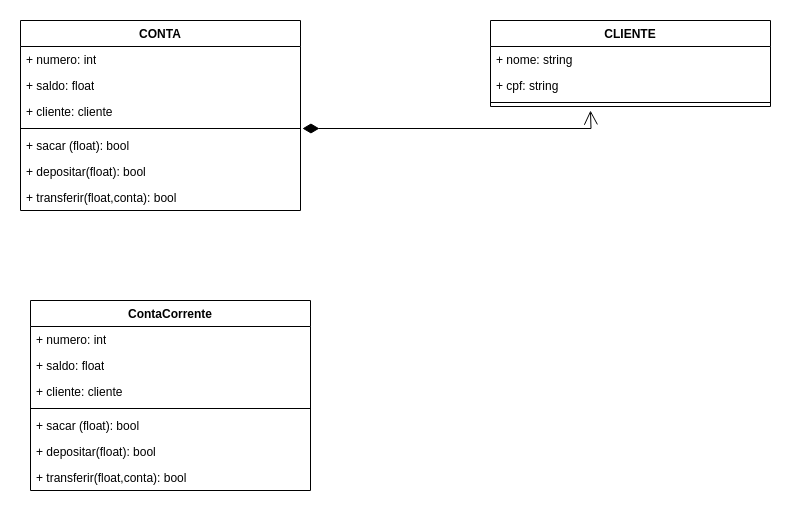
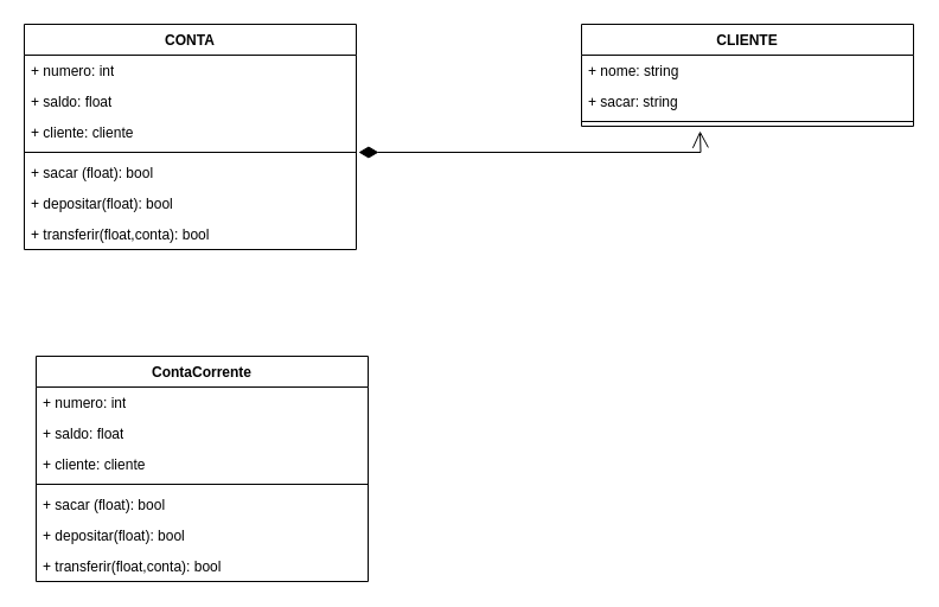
  <mxCell id="0" />
  <mxCell id="1" parent="0" />
  <mxCell id="2" value="CONTA" style="swimlane;fontStyle=1;align=center;verticalAlign=top;childLayout=stackLayout;horizontal=1;startSize=26;horizontalStack=0;resizeParent=1;resizeParentMax=0;resizeLast=0;collapsible=1;marginBottom=0;whiteSpace=wrap;html=1;" vertex="1" parent="1"><mxGeometry x="20" y="20" width="280" height="190" as="geometry" /></mxCell>
  <mxCell id="3" value="+ numero: int" style="text;strokeColor=none;fillColor=none;align=left;verticalAlign=top;spacingLeft=4;spacingRight=4;overflow=hidden;rotatable=0;points=[[0,0.5],[1,0.5]];portConstraint=eastwest;whiteSpace=wrap;html=1;" vertex="1" parent="2"><mxGeometry y="26" width="280" height="26" as="geometry" /></mxCell>
  <mxCell id="4" value="+ saldo: float" style="text;strokeColor=none;fillColor=none;align=left;verticalAlign=top;spacingLeft=4;spacingRight=4;overflow=hidden;rotatable=0;points=[[0,0.5],[1,0.5]];portConstraint=eastwest;whiteSpace=wrap;html=1;" vertex="1" parent="2"><mxGeometry y="52" width="280" height="26" as="geometry" /></mxCell>
  <mxCell id="5" value="+ cliente: cliente" style="text;strokeColor=none;fillColor=none;align=left;verticalAlign=top;spacingLeft=4;spacingRight=4;overflow=hidden;rotatable=0;points=[[0,0.5],[1,0.5]];portConstraint=eastwest;whiteSpace=wrap;html=1;" vertex="1" parent="2"><mxGeometry y="78" width="280" height="26" as="geometry" /></mxCell>
  <mxCell id="6" value="" style="line;strokeWidth=1;fillColor=none;align=left;verticalAlign=middle;spacingTop=-1;spacingLeft=3;spacingRight=3;rotatable=0;labelPosition=right;points=[];portConstraint=eastwest;strokeColor=inherit;" vertex="1" parent="2"><mxGeometry y="104" width="280" height="8" as="geometry" /></mxCell>
  <mxCell id="7" value="+ sacar (float): bool" style="text;strokeColor=none;fillColor=none;align=left;verticalAlign=top;spacingLeft=4;spacingRight=4;overflow=hidden;rotatable=0;points=[[0,0.5],[1,0.5]];portConstraint=eastwest;whiteSpace=wrap;html=1;" vertex="1" parent="2"><mxGeometry y="112" width="280" height="26" as="geometry" /></mxCell>
  <mxCell id="8" value="+ depositar(float): bool" style="text;strokeColor=none;fillColor=none;align=left;verticalAlign=top;spacingLeft=4;spacingRight=4;overflow=hidden;rotatable=0;points=[[0,0.5],[1,0.5]];portConstraint=eastwest;whiteSpace=wrap;html=1;" vertex="1" parent="2"><mxGeometry y="138" width="280" height="26" as="geometry" /></mxCell>
  <mxCell id="9" value="+ transferir(float,conta): bool" style="text;strokeColor=none;fillColor=none;align=left;verticalAlign=top;spacingLeft=4;spacingRight=4;overflow=hidden;rotatable=0;points=[[0,0.5],[1,0.5]];portConstraint=eastwest;whiteSpace=wrap;html=1;" vertex="1" parent="2"><mxGeometry y="164" width="280" height="26" as="geometry" /></mxCell>
  <mxCell id="10" value="CLIENTE" style="swimlane;fontStyle=1;align=center;verticalAlign=top;childLayout=stackLayout;horizontal=1;startSize=26;horizontalStack=0;resizeParent=1;resizeParentMax=0;resizeLast=0;collapsible=1;marginBottom=0;whiteSpace=wrap;html=1;" vertex="1" parent="1"><mxGeometry x="490" y="20" width="280" height="86" as="geometry" /></mxCell>
  <mxCell id="11" value="+ nome: string" style="text;strokeColor=none;fillColor=none;align=left;verticalAlign=top;spacingLeft=4;spacingRight=4;overflow=hidden;rotatable=0;points=[[0,0.5],[1,0.5]];portConstraint=eastwest;whiteSpace=wrap;html=1;" vertex="1" parent="10"><mxGeometry y="26" width="280" height="26" as="geometry" /></mxCell>
- <mxCell id="12" value="+ cpf: string" style="text;strokeColor=none;fillColor=none;align=left;verticalAlign=top;spacingLeft=4;spacingRight=4;overflow=hidden;rotatable=0;points=[[0,0.5],[1,0.5]];portConstraint=eastwest;whiteSpace=wrap;html=1;" vertex="1" parent="10"><mxGeometry y="52" width="280" height="26" as="geometry" /></mxCell>
+ <mxCell id="12" value="+ sacar: string" style="text;strokeColor=none;fillColor=none;align=left;verticalAlign=top;spacingLeft=4;spacingRight=4;overflow=hidden;rotatable=0;points=[[0,0.5],[1,0.5]];portConstraint=eastwest;whiteSpace=wrap;html=1;" vertex="1" parent="10"><mxGeometry y="52" width="280" height="26" as="geometry" /></mxCell>
  <mxCell id="13" value="" style="line;strokeWidth=1;fillColor=none;align=left;verticalAlign=middle;spacingTop=-1;spacingLeft=3;spacingRight=3;rotatable=0;labelPosition=right;points=[];portConstraint=eastwest;strokeColor=inherit;" vertex="1" parent="10"><mxGeometry y="78" width="280" height="8" as="geometry" /></mxCell>
  <mxCell id="14" value="" style="endArrow=open;html=1;endSize=12;startArrow=diamondThin;startSize=14;startFill=1;edgeStyle=orthogonalEdgeStyle;align=left;verticalAlign=bottom;rounded=0;exitX=1.007;exitY=-0.154;exitDx=0;exitDy=0;exitPerimeter=0;" edge="1" parent="1" source="7"><mxGeometry x="-1" y="3" relative="1" as="geometry"><mxPoint x="320" y="130" as="sourcePoint" /><mxPoint x="590" y="110" as="targetPoint" /></mxGeometry></mxCell>
  <mxCell id="15" value="ContaCorrente" style="swimlane;fontStyle=1;align=center;verticalAlign=top;childLayout=stackLayout;horizontal=1;startSize=26;horizontalStack=0;resizeParent=1;resizeParentMax=0;resizeLast=0;collapsible=1;marginBottom=0;whiteSpace=wrap;html=1;" vertex="1" parent="1"><mxGeometry x="30" y="300" width="280" height="190" as="geometry" /></mxCell>
  <mxCell id="16" value="+ numero: int" style="text;strokeColor=none;fillColor=none;align=left;verticalAlign=top;spacingLeft=4;spacingRight=4;overflow=hidden;rotatable=0;points=[[0,0.5],[1,0.5]];portConstraint=eastwest;whiteSpace=wrap;html=1;" vertex="1" parent="15"><mxGeometry y="26" width="280" height="26" as="geometry" /></mxCell>
  <mxCell id="17" value="+ saldo: float" style="text;strokeColor=none;fillColor=none;align=left;verticalAlign=top;spacingLeft=4;spacingRight=4;overflow=hidden;rotatable=0;points=[[0,0.5],[1,0.5]];portConstraint=eastwest;whiteSpace=wrap;html=1;" vertex="1" parent="15"><mxGeometry y="52" width="280" height="26" as="geometry" /></mxCell>
  <mxCell id="18" value="+ cliente: cliente" style="text;strokeColor=none;fillColor=none;align=left;verticalAlign=top;spacingLeft=4;spacingRight=4;overflow=hidden;rotatable=0;points=[[0,0.5],[1,0.5]];portConstraint=eastwest;whiteSpace=wrap;html=1;" vertex="1" parent="15"><mxGeometry y="78" width="280" height="26" as="geometry" /></mxCell>
  <mxCell id="19" value="" style="line;strokeWidth=1;fillColor=none;align=left;verticalAlign=middle;spacingTop=-1;spacingLeft=3;spacingRight=3;rotatable=0;labelPosition=right;points=[];portConstraint=eastwest;strokeColor=inherit;" vertex="1" parent="15"><mxGeometry y="104" width="280" height="8" as="geometry" /></mxCell>
  <mxCell id="20" value="+ sacar (float): bool" style="text;strokeColor=none;fillColor=none;align=left;verticalAlign=top;spacingLeft=4;spacingRight=4;overflow=hidden;rotatable=0;points=[[0,0.5],[1,0.5]];portConstraint=eastwest;whiteSpace=wrap;html=1;" vertex="1" parent="15"><mxGeometry y="112" width="280" height="26" as="geometry" /></mxCell>
  <mxCell id="21" value="+ depositar(float): bool" style="text;strokeColor=none;fillColor=none;align=left;verticalAlign=top;spacingLeft=4;spacingRight=4;overflow=hidden;rotatable=0;points=[[0,0.5],[1,0.5]];portConstraint=eastwest;whiteSpace=wrap;html=1;" vertex="1" parent="15"><mxGeometry y="138" width="280" height="26" as="geometry" /></mxCell>
  <mxCell id="22" value="+ transferir(float,conta): bool" style="text;strokeColor=none;fillColor=none;align=left;verticalAlign=top;spacingLeft=4;spacingRight=4;overflow=hidden;rotatable=0;points=[[0,0.5],[1,0.5]];portConstraint=eastwest;whiteSpace=wrap;html=1;" vertex="1" parent="15"><mxGeometry y="164" width="280" height="26" as="geometry" /></mxCell>
